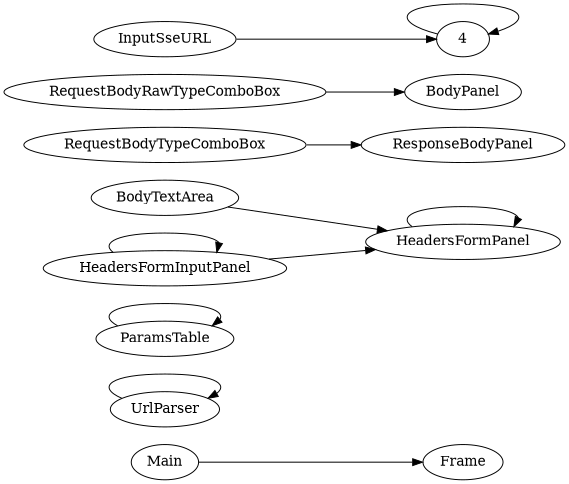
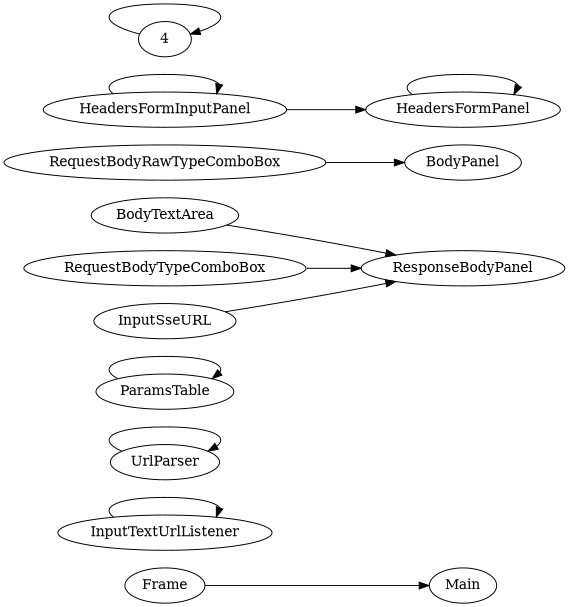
  digraph {
    rankdir=LR
    Frame
    Main
+   InputTextUrlListener
    UrlParser
    ParamsTable
    BodyTextArea
    ResponseBodyPanel
    RequestBodyTypeComboBox
    RequestBodyRawTypeComboBox
    BodyPanel
    HeadersFormPanel
    HeadersFormInputPanel
    n13 [label=4]
    InputSseURL
-   Main -> Frame
+   Frame -> Main
+   InputTextUrlListener -> InputTextUrlListener
    UrlParser -> UrlParser
    ParamsTable -> ParamsTable
-   BodyTextArea -> HeadersFormPanel
+   BodyTextArea -> ResponseBodyPanel
    RequestBodyTypeComboBox -> ResponseBodyPanel
    RequestBodyRawTypeComboBox -> BodyPanel
    HeadersFormPanel -> HeadersFormPanel
    HeadersFormInputPanel -> HeadersFormPanel
    HeadersFormInputPanel -> HeadersFormInputPanel
    n13 -> n13
-   InputSseURL -> n13
+   InputSseURL -> ResponseBodyPanel
  }
